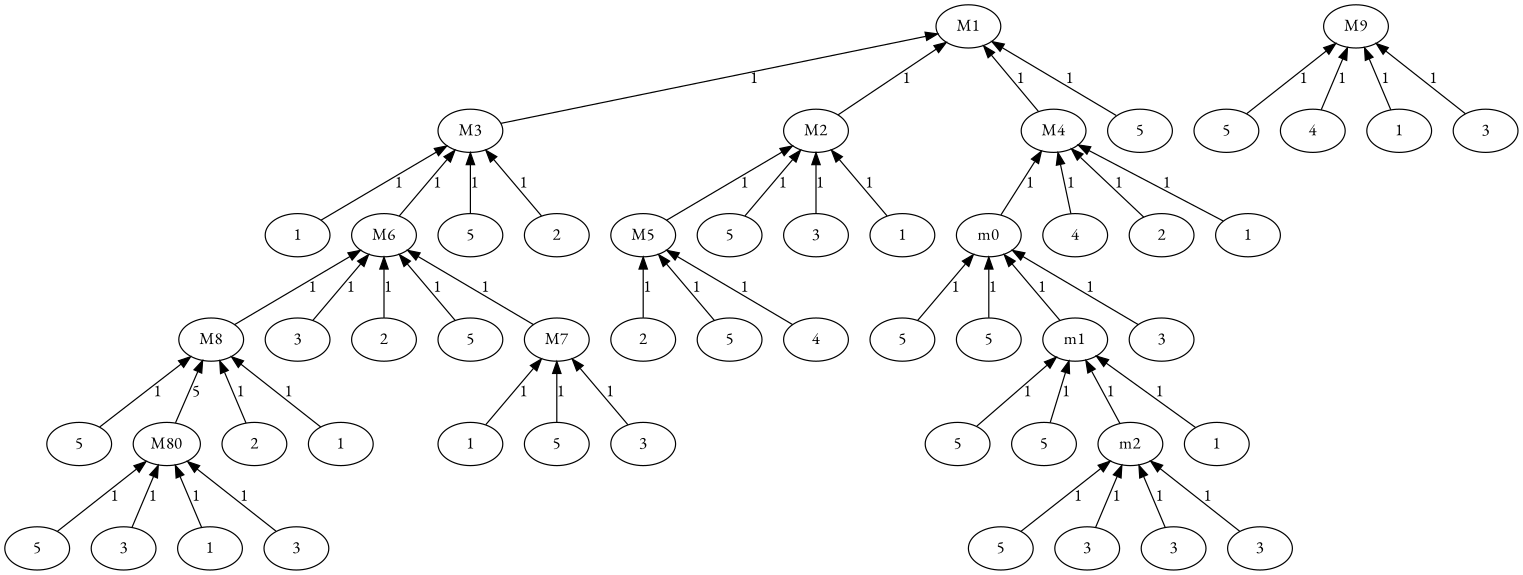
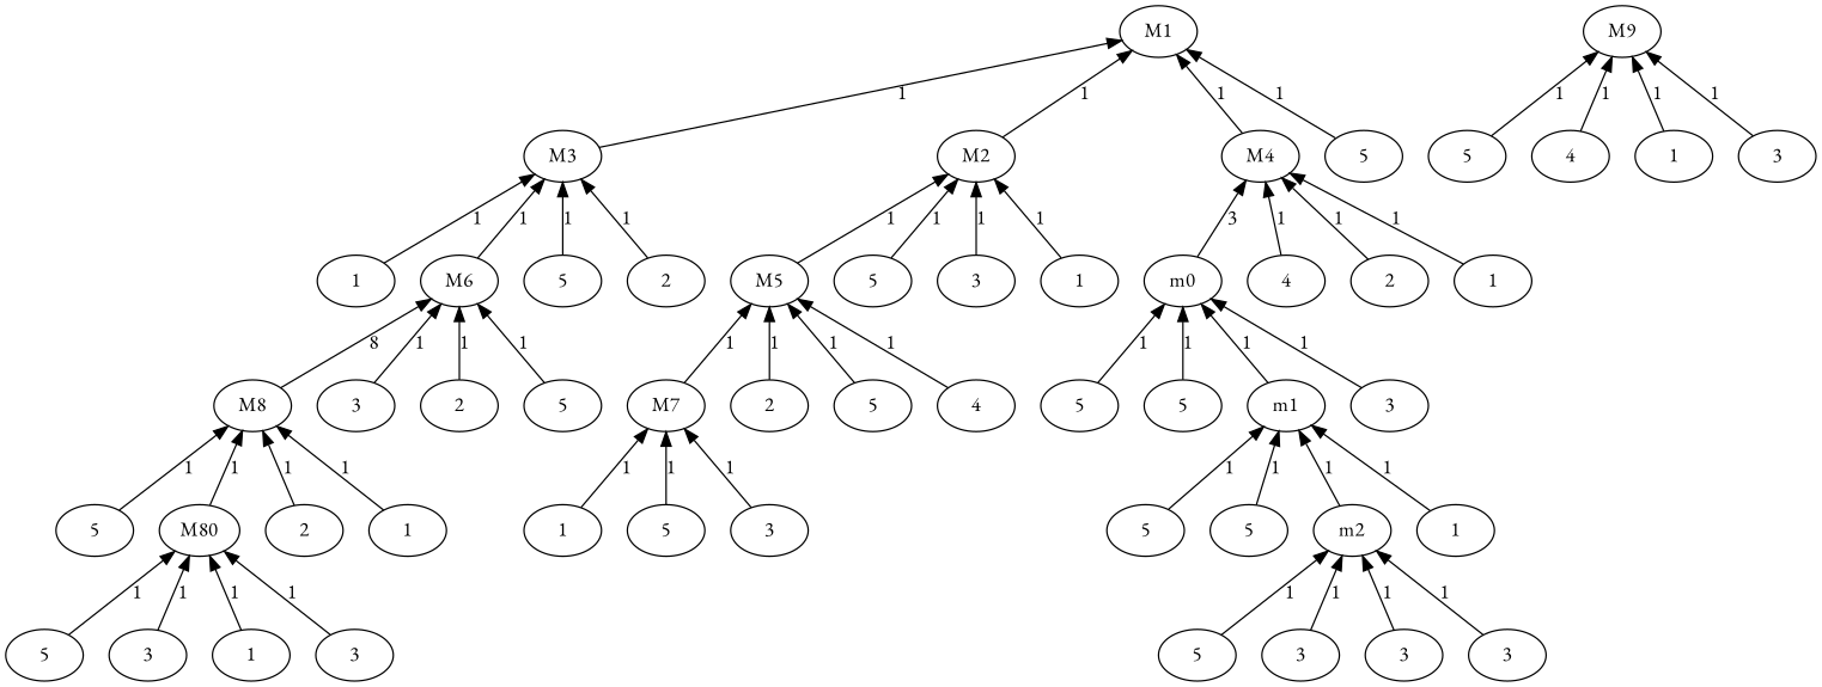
  digraph {
    fontname="EB Garamond"
    labeljust=left
    labelloc=top
    node [fontname="EB Garamond"]
    edge [dir=back fontname="EB Garamond"]
    n1 [label=M1]
    n2 [label=M2]
    n3 [label=M3]
    n4 [label=M4]
    n5 [label=5]
    n6 [label=M5]
    n7 [label=5]
    n8 [label=3]
    n9 [label=1]
    n10 [label=M6]
    n11 [label=5]
    n12 [label=2]
    n13 [label=1]
    n14 [label=m0]
    n15 [label=4]
    n16 [label=2]
    n17 [label=1]
    n18 [label=M7]
    n19 [label=4]
    n20 [label=2]
    n21 [label=5]
    n22 [label=3]
    n23 [label=1]
    n24 [label=5]
    n25 [label=M9]
    n26 [label=5]
    n27 [label=4]
    n28 [label=1]
    n29 [label=3]
    n30 [label=M8]
    n31 [label=3]
    n32 [label=2]
    n33 [label=5]
    n34 [label=M80]
    n35 [label=2]
    n36 [label=1]
    n37 [label=5]
    n38 [label=5]
    n39 [label=3]
    n40 [label=1]
    n41 [label=3]
    n42 [label=m1]
    n43 [label=3]
    n44 [label=5]
    n45 [label=5]
    n46 [label=m2]
    n47 [label=1]
    n48 [label=5]
    n49 [label=5]
    n50 [label=5]
    n51 [label=3]
    n52 [label=3]
    n53 [label=3]
    n1 -> n2 [label=1]
    n1 -> n3 [label=1]
    n1 -> n4 [label=1]
    n1 -> n5 [label=1]
    n2 -> n6 [label=1]
    n2 -> n7 [label=1]
    n2 -> n8 [label=1]
    n2 -> n9 [label=1]
    n3 -> n10 [label=1]
    n3 -> n11 [label=1]
    n3 -> n12 [label=1]
    n3 -> n13 [label=1]
-   n4 -> n14 [label=1]
+   n4 -> n14 [label=3]
    n4 -> n15 [label=1]
    n4 -> n16 [label=1]
    n4 -> n17 [label=1]
-   n10 -> n18 [label=1]
+   n6 -> n18 [label=1]
    n6 -> n19 [label=1]
    n6 -> n20 [label=1]
    n6 -> n21 [label=1]
-   n10 -> n30 [label=1]
+   n10 -> n30 [label=8]
    n10 -> n31 [label=1]
    n10 -> n32 [label=1]
    n10 -> n33 [label=1]
    n14 -> n42 [label=1]
    n14 -> n43 [label=1]
    n14 -> n44 [label=1]
    n14 -> n45 [label=1]
    n18 -> n22 [label=1]
    n18 -> n23 [label=1]
    n18 -> n24 [label=1]
    n25 -> n26 [label=1]
    n25 -> n27 [label=1]
    n25 -> n28 [label=1]
    n25 -> n29 [label=1]
-   n30 -> n34 [label=5]
+   n30 -> n34 [label=1]
    n30 -> n35 [label=1]
    n30 -> n36 [label=1]
    n30 -> n37 [label=1]
    n34 -> n38 [label=1]
    n34 -> n39 [label=1]
    n34 -> n40 [label=1]
    n34 -> n41 [label=1]
    n42 -> n46 [label=1]
    n42 -> n47 [label=1]
    n42 -> n48 [label=1]
    n42 -> n49 [label=1]
    n46 -> n50 [label=1]
    n46 -> n51 [label=1]
    n46 -> n52 [label=1]
    n46 -> n53 [label=1]
  }
